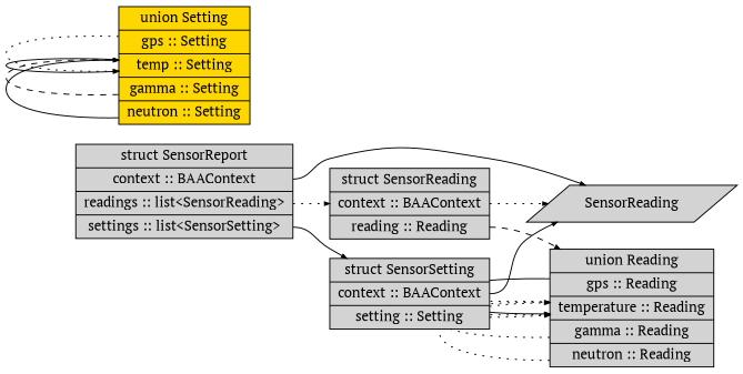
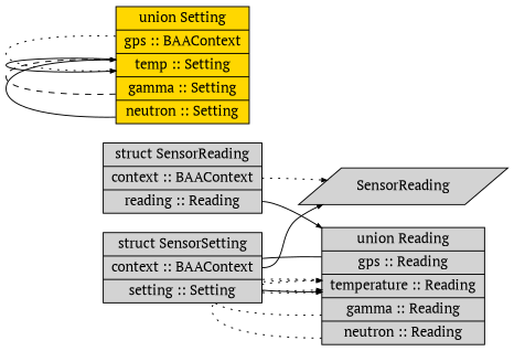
  digraph {
    fontname="PT Serif"
    rankdir=LR
    node [fillcolor=lightgrey fontname="PT Serif" shape=record style=filled]
    edge [arrowsize=0.5 fontname="PT Serif" style=dotted tailport=field_context]
    n1 [label="union Reading|<field_gps>gps :: Reading|<field_temperature>temperature :: Reading|<field_gamma>gamma :: Reading|<field_neutron>neutron :: Reading"]
    n2 [label="struct SensorReading|<field_context>context :: BAAContext|<field_reading>reading :: Reading"]
    n3 [label=SensorReading shape=parallelogram]
-   n4 [fillcolor=gold label="union Setting|<field_gps>gps :: Setting|<field_temp>temp :: Setting|<field_gamma>gamma :: Setting|<field_neutron>neutron :: Setting"]
+   n4 [fillcolor=gold label="union Setting|<field_gps>gps :: BAAContext|<field_temp>temp :: Setting|<field_gamma>gamma :: Setting|<field_neutron>neutron :: Setting"]
    n5 [label="struct SensorSetting|<field_context>context :: BAAContext|<field_setting>setting :: Setting"]
-   n6 [label="struct SensorReport|<field_context>context :: BAAContext|<field_readings>readings :: list\<SensorReading\>|<field_settings>settings :: list\<SensorSetting\>"]
    n1 -> n1 [style=solid tailport=field_gps]
    n1 -> n1 [tailport=field_temperature]
    n1 -> n1 [tailport=field_gamma]
    n1 -> n1 [tailport=field_neutron]
-   n2 -> n1 [style=dashed tailport=field_reading]
+   n2 -> n1 [style=solid tailport=field_reading]
    n2 -> n3
    n4 -> n4 [tailport=field_gps]
    n4 -> n4 [style=solid tailport=field_temp]
    n4 -> n4 [style=dashed tailport=field_gamma]
    n4 -> n4 [style=solid tailport=field_neutron]
    n5 -> n1 [tailport=field_setting]
    n5 -> n3 [style=solid]
-   n6 -> n2 [tailport=field_readings]
-   n6 -> n3 [style=solid]
-   n6 -> n5 [style=solid tailport=field_settings]
  }
